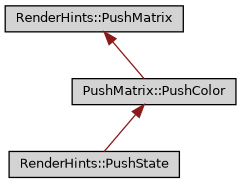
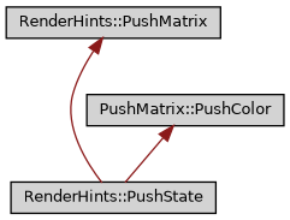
  digraph {
    node [color=black fillcolor=lightgrey fontname=Helvetica fontsize=10 shape=record style=filled]
    edge [color=firebrick4 dir=back fontname=Helvetica fontsize=10 labelfontname=Helvetica labelfontsize=10 style=solid]
    n1 [fontcolor=black height=0.2 label="RenderHints::PushState" width=0.4]
    n2 [height=0.2 label="PushMatrix::PushColor" width=0.4]
    n3 [height=0.2 label="RenderHints::PushMatrix" width=0.4]
    n2 -> n1
-   n3 -> n2
+   n3 -> n1
  }
